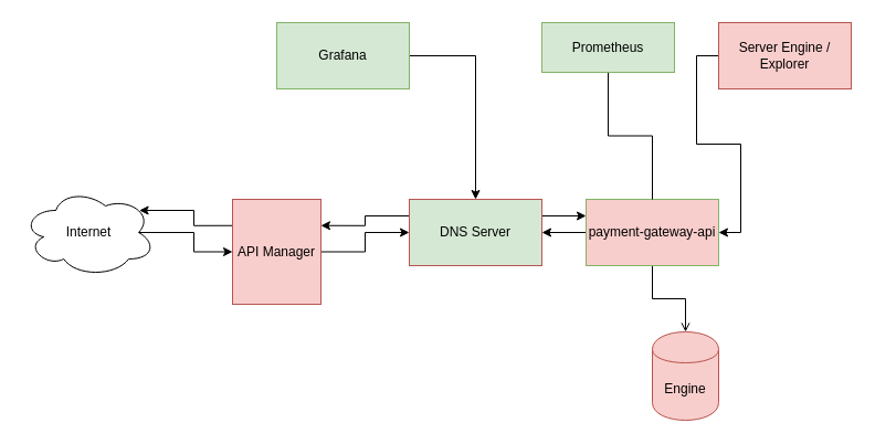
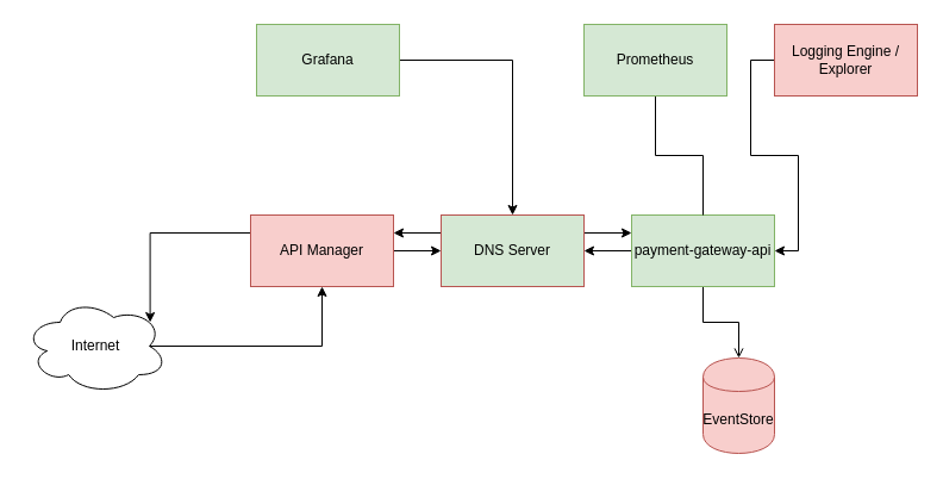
  <mxCell id="0" />
  <mxCell id="1" parent="0" />
  <mxCell id="2" style="edgeStyle=orthogonalEdgeStyle;rounded=0;orthogonalLoop=1;jettySize=auto;html=1;exitX=0.5;exitY=1;exitDx=0;exitDy=0;entryX=0.5;entryY=0;entryDx=0;entryDy=0;endArrow=open;" edge="1" parent="1" source="4" target="5"><mxGeometry relative="1" as="geometry" /></mxCell>
  <mxCell id="3" style="edgeStyle=orthogonalEdgeStyle;rounded=0;orthogonalLoop=1;jettySize=auto;html=1;exitX=0;exitY=0.5;exitDx=0;exitDy=0;entryX=1;entryY=0.5;entryDx=0;entryDy=0;startArrow=none;startFill=0;" edge="1" parent="1" source="4" target="14"><mxGeometry relative="1" as="geometry" /></mxCell>
- <mxCell id="4" value="payment-gateway-api" style="rounded=0;whiteSpace=wrap;html=1;fillColor=#f8cecc;strokeColor=#82b366;" vertex="1" parent="1"><mxGeometry x="530" y="180" width="120" height="60" as="geometry" /></mxCell>
- <mxCell id="5" value="Engine" style="shape=cylinder;whiteSpace=wrap;html=1;boundedLbl=1;backgroundOutline=1;fillColor=#f8cecc;strokeColor=#b85450;" vertex="1" parent="1"><mxGeometry x="590" y="300" width="60" height="80" as="geometry" /></mxCell>
+ <mxCell id="4" value="payment-gateway-api" style="rounded=0;whiteSpace=wrap;html=1;fillColor=#d5e8d4;strokeColor=#82b366;" vertex="1" parent="1"><mxGeometry x="530" y="180" width="120" height="60" as="geometry" /></mxCell>
+ <mxCell id="5" value="EventStore" style="shape=cylinder;whiteSpace=wrap;html=1;boundedLbl=1;backgroundOutline=1;fillColor=#f8cecc;strokeColor=#b85450;" vertex="1" parent="1"><mxGeometry x="590" y="300" width="60" height="80" as="geometry" /></mxCell>
  <mxCell id="6" style="edgeStyle=orthogonalEdgeStyle;rounded=0;orthogonalLoop=1;jettySize=auto;html=1;exitX=0.5;exitY=1;exitDx=0;exitDy=0;startArrow=none;startFill=0;endArrow=none;" edge="1" parent="1" source="7" target="4"><mxGeometry relative="1" as="geometry" /></mxCell>
- <mxCell id="7" value="Prometheus" style="rounded=0;whiteSpace=wrap;html=1;fillColor=#d5e8d4;strokeColor=#82b366;" vertex="1" parent="1"><mxGeometry x="490" y="20" width="120" height="45" as="geometry" /></mxCell>
+ <mxCell id="7" value="Prometheus" style="rounded=0;whiteSpace=wrap;html=1;fillColor=#d5e8d4;strokeColor=#82b366;" vertex="1" parent="1"><mxGeometry x="490" y="20" width="120" height="60" as="geometry" /></mxCell>
  <mxCell id="8" style="edgeStyle=orthogonalEdgeStyle;rounded=0;orthogonalLoop=1;jettySize=auto;html=1;exitX=1;exitY=0.5;exitDx=0;exitDy=0;startArrow=none;startFill=0;" edge="1" parent="1" source="9" target="14"><mxGeometry relative="1" as="geometry" /></mxCell>
- <mxCell id="9" value="Grafana" style="rounded=0;whiteSpace=wrap;html=1;fillColor=#d5e8d4;strokeColor=#82b366;" vertex="1" parent="1"><mxGeometry x="250" y="20" width="120" height="60" as="geometry" /></mxCell>
+ <mxCell id="9" value="Grafana" style="rounded=0;whiteSpace=wrap;html=1;fillColor=#d5e8d4;strokeColor=#82b366;" vertex="1" parent="1"><mxGeometry x="215" y="20" width="120" height="60" as="geometry" /></mxCell>
  <mxCell id="10" style="edgeStyle=orthogonalEdgeStyle;rounded=0;orthogonalLoop=1;jettySize=auto;html=1;exitX=0;exitY=0.5;exitDx=0;exitDy=0;entryX=1;entryY=0.5;entryDx=0;entryDy=0;startArrow=none;startFill=0;" edge="1" parent="1" source="11" target="4"><mxGeometry relative="1" as="geometry" /></mxCell>
- <mxCell id="11" value="Server Engine / Explorer" style="rounded=0;whiteSpace=wrap;html=1;fillColor=#f8cecc;strokeColor=#b85450;" vertex="1" parent="1"><mxGeometry x="650" y="20" width="120" height="60" as="geometry" /></mxCell>
+ <mxCell id="11" value="Logging Engine / Explorer" style="rounded=0;whiteSpace=wrap;html=1;fillColor=#f8cecc;strokeColor=#b85450;" vertex="1" parent="1"><mxGeometry x="650" y="20" width="120" height="60" as="geometry" /></mxCell>
  <mxCell id="12" style="edgeStyle=orthogonalEdgeStyle;rounded=0;orthogonalLoop=1;jettySize=auto;html=1;exitX=0;exitY=0.25;exitDx=0;exitDy=0;entryX=1;entryY=0.25;entryDx=0;entryDy=0;startArrow=none;startFill=0;" edge="1" parent="1" source="14" target="17"><mxGeometry relative="1" as="geometry" /></mxCell>
  <mxCell id="13" style="edgeStyle=orthogonalEdgeStyle;rounded=0;orthogonalLoop=1;jettySize=auto;html=1;exitX=1;exitY=0.25;exitDx=0;exitDy=0;entryX=0;entryY=0.25;entryDx=0;entryDy=0;startArrow=none;startFill=0;" edge="1" parent="1" source="14" target="4"><mxGeometry relative="1" as="geometry" /></mxCell>
  <mxCell id="14" value="DNS Server" style="rounded=0;whiteSpace=wrap;html=1;fillColor=#d5e8d4;strokeColor=#b85450;" vertex="1" parent="1"><mxGeometry x="370" y="180" width="120" height="60" as="geometry" /></mxCell>
  <mxCell id="15" style="edgeStyle=orthogonalEdgeStyle;rounded=0;orthogonalLoop=1;jettySize=auto;html=1;exitX=1;exitY=0.5;exitDx=0;exitDy=0;entryX=0;entryY=0.5;entryDx=0;entryDy=0;startArrow=none;startFill=0;" edge="1" parent="1" source="17" target="14"><mxGeometry relative="1" as="geometry" /></mxCell>
  <mxCell id="16" style="edgeStyle=orthogonalEdgeStyle;rounded=0;orthogonalLoop=1;jettySize=auto;html=1;exitX=0;exitY=0.25;exitDx=0;exitDy=0;entryX=0.88;entryY=0.25;entryDx=0;entryDy=0;entryPerimeter=0;startArrow=none;startFill=0;" edge="1" parent="1" source="17" target="19"><mxGeometry relative="1" as="geometry" /></mxCell>
- <mxCell id="17" value="API Manager" style="rounded=0;whiteSpace=wrap;html=1;fillColor=#f8cecc;strokeColor=#b85450;" vertex="1" parent="1"><mxGeometry x="210" y="180" width="80" height="95" as="geometry" /></mxCell>
+ <mxCell id="17" value="API Manager" style="rounded=0;whiteSpace=wrap;html=1;fillColor=#f8cecc;strokeColor=#b85450;" vertex="1" parent="1"><mxGeometry x="210" y="180" width="120" height="60" as="geometry" /></mxCell>
  <mxCell id="18" style="edgeStyle=orthogonalEdgeStyle;rounded=0;orthogonalLoop=1;jettySize=auto;html=1;exitX=0.875;exitY=0.5;exitDx=0;exitDy=0;exitPerimeter=0;startArrow=none;startFill=0;" edge="1" parent="1" source="19" target="17"><mxGeometry relative="1" as="geometry" /></mxCell>
- <mxCell id="19" value="Internet" style="ellipse;shape=cloud;whiteSpace=wrap;html=1;" vertex="1" parent="1"><mxGeometry x="20" y="170" width="120" height="80" as="geometry" /></mxCell>
+ <mxCell id="19" value="Internet" style="ellipse;shape=cloud;whiteSpace=wrap;html=1;" vertex="1" parent="1"><mxGeometry x="20" y="250" width="120" height="80" as="geometry" /></mxCell>
